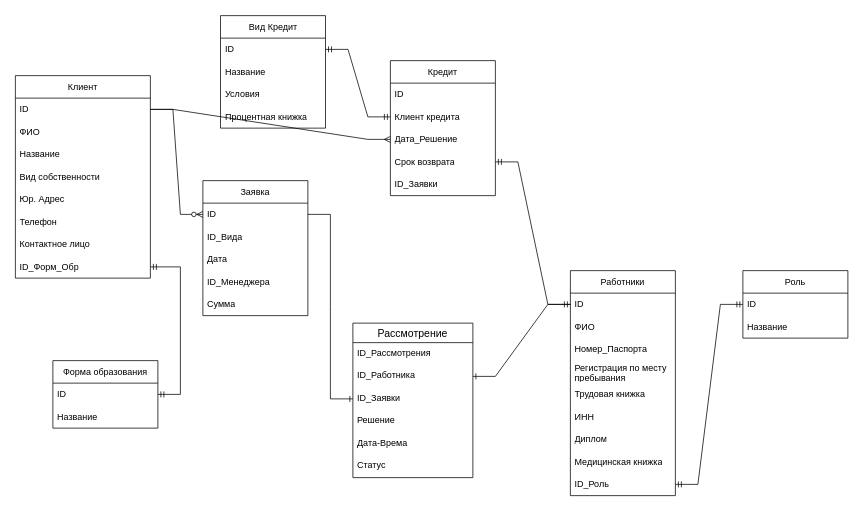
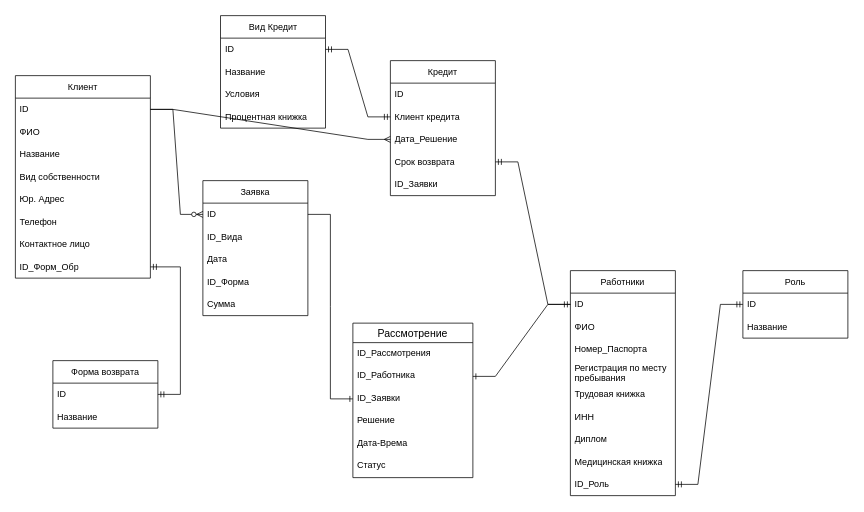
  <mxCell id="0" />
  <mxCell id="1" parent="0" />
  <mxCell id="2" value="Клиент" style="swimlane;fontStyle=0;childLayout=stackLayout;horizontal=1;startSize=30;horizontalStack=0;resizeParent=1;resizeParentMax=0;resizeLast=0;collapsible=1;marginBottom=0;whiteSpace=wrap;html=1;" parent="1" vertex="1"><mxGeometry x="20" y="100" width="180" height="270" as="geometry" /></mxCell>
  <mxCell id="3" value="ID" style="text;strokeColor=none;fillColor=none;align=left;verticalAlign=middle;spacingLeft=4;spacingRight=4;overflow=hidden;points=[[0,0.5],[1,0.5]];portConstraint=eastwest;rotatable=0;whiteSpace=wrap;html=1;" parent="2" vertex="1"><mxGeometry y="30" width="180" height="30" as="geometry" /></mxCell>
  <mxCell id="4" value="ФИО&lt;span style=&quot;white-space: pre;&quot;&gt;&#09;&lt;/span&gt;" style="text;strokeColor=none;fillColor=none;align=left;verticalAlign=middle;spacingLeft=4;spacingRight=4;overflow=hidden;points=[[0,0.5],[1,0.5]];portConstraint=eastwest;rotatable=0;whiteSpace=wrap;html=1;" parent="2" vertex="1"><mxGeometry y="60" width="180" height="30" as="geometry" /></mxCell>
  <mxCell id="5" value="Название" style="text;strokeColor=none;fillColor=none;align=left;verticalAlign=middle;spacingLeft=4;spacingRight=4;overflow=hidden;points=[[0,0.5],[1,0.5]];portConstraint=eastwest;rotatable=0;whiteSpace=wrap;html=1;" parent="2" vertex="1"><mxGeometry y="90" width="180" height="30" as="geometry" /></mxCell>
  <mxCell id="6" value="Вид собственности" style="text;strokeColor=none;fillColor=none;align=left;verticalAlign=middle;spacingLeft=4;spacingRight=4;overflow=hidden;points=[[0,0.5],[1,0.5]];portConstraint=eastwest;rotatable=0;whiteSpace=wrap;html=1;" parent="2" vertex="1"><mxGeometry y="120" width="180" height="30" as="geometry" /></mxCell>
  <mxCell id="7" value="Юр. Адрес" style="text;strokeColor=none;fillColor=none;align=left;verticalAlign=middle;spacingLeft=4;spacingRight=4;overflow=hidden;points=[[0,0.5],[1,0.5]];portConstraint=eastwest;rotatable=0;whiteSpace=wrap;html=1;" parent="2" vertex="1"><mxGeometry y="150" width="180" height="30" as="geometry" /></mxCell>
  <mxCell id="8" value="Телефон" style="text;strokeColor=none;fillColor=none;align=left;verticalAlign=middle;spacingLeft=4;spacingRight=4;overflow=hidden;points=[[0,0.5],[1,0.5]];portConstraint=eastwest;rotatable=0;whiteSpace=wrap;html=1;" parent="2" vertex="1"><mxGeometry y="180" width="180" height="30" as="geometry" /></mxCell>
  <mxCell id="9" value="Контактное лицо" style="text;strokeColor=none;fillColor=none;align=left;verticalAlign=middle;spacingLeft=4;spacingRight=4;overflow=hidden;points=[[0,0.5],[1,0.5]];portConstraint=eastwest;rotatable=0;whiteSpace=wrap;html=1;" parent="2" vertex="1"><mxGeometry y="210" width="180" height="30" as="geometry" /></mxCell>
  <mxCell id="10" value="ID_Форм_Обр" style="text;strokeColor=none;fillColor=none;align=left;verticalAlign=middle;spacingLeft=4;spacingRight=4;overflow=hidden;points=[[0,0.5],[1,0.5]];portConstraint=eastwest;rotatable=0;whiteSpace=wrap;html=1;" vertex="1" parent="2"><mxGeometry y="240" width="180" height="30" as="geometry" /></mxCell>
  <mxCell id="11" value="Вид Кредит" style="swimlane;fontStyle=0;childLayout=stackLayout;horizontal=1;startSize=30;horizontalStack=0;resizeParent=1;resizeParentMax=0;resizeLast=0;collapsible=1;marginBottom=0;whiteSpace=wrap;html=1;" parent="1" vertex="1"><mxGeometry x="293.5" width="140" height="150" as="geometry" y="20" /></mxCell>
  <mxCell id="12" value="ID" style="text;strokeColor=none;fillColor=none;align=left;verticalAlign=middle;spacingLeft=4;spacingRight=4;overflow=hidden;points=[[0,0.5],[1,0.5]];portConstraint=eastwest;rotatable=0;whiteSpace=wrap;html=1;" parent="11" vertex="1"><mxGeometry y="30" width="140" height="30" as="geometry" /></mxCell>
  <mxCell id="13" value="Название" style="text;strokeColor=none;fillColor=none;align=left;verticalAlign=middle;spacingLeft=4;spacingRight=4;overflow=hidden;points=[[0,0.5],[1,0.5]];portConstraint=eastwest;rotatable=0;whiteSpace=wrap;html=1;" parent="11" vertex="1"><mxGeometry y="60" width="140" height="30" as="geometry" /></mxCell>
  <mxCell id="14" value="Условия" style="text;strokeColor=none;fillColor=none;align=left;verticalAlign=middle;spacingLeft=4;spacingRight=4;overflow=hidden;points=[[0,0.5],[1,0.5]];portConstraint=eastwest;rotatable=0;whiteSpace=wrap;html=1;" parent="11" vertex="1"><mxGeometry y="90" width="140" height="30" as="geometry" /></mxCell>
  <mxCell id="15" value="Процентная книжка" style="text;strokeColor=none;fillColor=none;align=left;verticalAlign=middle;spacingLeft=4;spacingRight=4;overflow=hidden;points=[[0,0.5],[1,0.5]];portConstraint=eastwest;rotatable=0;whiteSpace=wrap;html=1;" parent="11" vertex="1"><mxGeometry y="120" width="140" height="30" as="geometry" /></mxCell>
  <mxCell id="16" value="Кредит" style="swimlane;fontStyle=0;childLayout=stackLayout;horizontal=1;startSize=30;horizontalStack=0;resizeParent=1;resizeParentMax=0;resizeLast=0;collapsible=1;marginBottom=0;whiteSpace=wrap;html=1;" parent="1" vertex="1"><mxGeometry x="520" y="80" width="140" height="180" as="geometry" /></mxCell>
  <mxCell id="17" value="ID" style="text;strokeColor=none;fillColor=none;align=left;verticalAlign=middle;spacingLeft=4;spacingRight=4;overflow=hidden;points=[[0,0.5],[1,0.5]];portConstraint=eastwest;rotatable=0;whiteSpace=wrap;html=1;" parent="16" vertex="1"><mxGeometry y="30" width="140" height="30" as="geometry" /></mxCell>
  <mxCell id="18" value="Клиент кредита" style="text;strokeColor=none;fillColor=none;align=left;verticalAlign=middle;spacingLeft=4;spacingRight=4;overflow=hidden;points=[[0,0.5],[1,0.5]];portConstraint=eastwest;rotatable=0;whiteSpace=wrap;html=1;" parent="16" vertex="1"><mxGeometry y="60" width="140" height="30" as="geometry" /></mxCell>
  <mxCell id="19" value="Дата_Решение" style="text;strokeColor=none;fillColor=none;align=left;verticalAlign=middle;spacingLeft=4;spacingRight=4;overflow=hidden;points=[[0,0.5],[1,0.5]];portConstraint=eastwest;rotatable=0;whiteSpace=wrap;html=1;" parent="16" vertex="1"><mxGeometry y="90" width="140" height="30" as="geometry" /></mxCell>
  <mxCell id="20" value="Срок возврата" style="text;strokeColor=none;fillColor=none;align=left;verticalAlign=middle;spacingLeft=4;spacingRight=4;overflow=hidden;points=[[0,0.5],[1,0.5]];portConstraint=eastwest;rotatable=0;whiteSpace=wrap;html=1;" parent="16" vertex="1"><mxGeometry y="120" width="140" height="30" as="geometry" /></mxCell>
  <mxCell id="21" value="ID_Заявки" style="text;strokeColor=none;fillColor=none;align=left;verticalAlign=middle;spacingLeft=4;spacingRight=4;overflow=hidden;points=[[0,0.5],[1,0.5]];portConstraint=eastwest;rotatable=0;whiteSpace=wrap;html=1;" vertex="1" parent="16"><mxGeometry y="150" width="140" height="30" as="geometry" /></mxCell>
  <mxCell id="22" value="Заявка" style="swimlane;fontStyle=0;childLayout=stackLayout;horizontal=1;startSize=30;horizontalStack=0;resizeParent=1;resizeParentMax=0;resizeLast=0;collapsible=1;marginBottom=0;whiteSpace=wrap;html=1;" parent="1" vertex="1"><mxGeometry x="270" y="240" width="140" height="180" as="geometry" /></mxCell>
  <mxCell id="23" value="ID" style="text;strokeColor=none;fillColor=none;align=left;verticalAlign=middle;spacingLeft=4;spacingRight=4;overflow=hidden;points=[[0,0.5],[1,0.5]];portConstraint=eastwest;rotatable=0;whiteSpace=wrap;html=1;" parent="22" vertex="1"><mxGeometry y="30" width="140" height="30" as="geometry" /></mxCell>
  <mxCell id="24" value="ID_Вида" style="text;strokeColor=none;fillColor=none;align=left;verticalAlign=middle;spacingLeft=4;spacingRight=4;overflow=hidden;points=[[0,0.5],[1,0.5]];portConstraint=eastwest;rotatable=0;whiteSpace=wrap;html=1;" vertex="1" parent="22"><mxGeometry y="60" width="140" height="30" as="geometry" /></mxCell>
  <mxCell id="25" value="Дата" style="text;strokeColor=none;fillColor=none;align=left;verticalAlign=middle;spacingLeft=4;spacingRight=4;overflow=hidden;points=[[0,0.5],[1,0.5]];portConstraint=eastwest;rotatable=0;whiteSpace=wrap;html=1;" vertex="1" parent="22"><mxGeometry y="90" width="140" height="30" as="geometry" /></mxCell>
- <mxCell id="26" value="ID_Менеджера" style="text;strokeColor=none;fillColor=none;align=left;verticalAlign=middle;spacingLeft=4;spacingRight=4;overflow=hidden;points=[[0,0.5],[1,0.5]];portConstraint=eastwest;rotatable=0;whiteSpace=wrap;html=1;" vertex="1" parent="22"><mxGeometry y="120" width="140" height="30" as="geometry" /></mxCell>
+ <mxCell id="26" value="ID_Форма" style="text;strokeColor=none;fillColor=none;align=left;verticalAlign=middle;spacingLeft=4;spacingRight=4;overflow=hidden;points=[[0,0.5],[1,0.5]];portConstraint=eastwest;rotatable=0;whiteSpace=wrap;html=1;" vertex="1" parent="22"><mxGeometry y="120" width="140" height="30" as="geometry" /></mxCell>
  <mxCell id="27" value="Сумма" style="text;strokeColor=none;fillColor=none;align=left;verticalAlign=middle;spacingLeft=4;spacingRight=4;overflow=hidden;points=[[0,0.5],[1,0.5]];portConstraint=eastwest;rotatable=0;whiteSpace=wrap;html=1;" vertex="1" parent="22"><mxGeometry y="150" width="140" height="30" as="geometry" /></mxCell>
  <mxCell id="28" value="Работники" style="swimlane;fontStyle=0;childLayout=stackLayout;horizontal=1;startSize=30;horizontalStack=0;resizeParent=1;resizeParentMax=0;resizeLast=0;collapsible=1;marginBottom=0;whiteSpace=wrap;html=1;" parent="1" vertex="1"><mxGeometry x="760" y="360" width="140" height="300" as="geometry" /></mxCell>
  <mxCell id="29" value="ID" style="text;strokeColor=none;fillColor=none;align=left;verticalAlign=middle;spacingLeft=4;spacingRight=4;overflow=hidden;points=[[0,0.5],[1,0.5]];portConstraint=eastwest;rotatable=0;whiteSpace=wrap;html=1;" parent="28" vertex="1"><mxGeometry y="30" width="140" height="30" as="geometry" /></mxCell>
  <mxCell id="30" value="ФИО" style="text;strokeColor=none;fillColor=none;align=left;verticalAlign=middle;spacingLeft=4;spacingRight=4;overflow=hidden;points=[[0,0.5],[1,0.5]];portConstraint=eastwest;rotatable=0;whiteSpace=wrap;html=1;" parent="28" vertex="1"><mxGeometry y="60" width="140" height="30" as="geometry" /></mxCell>
  <mxCell id="31" value="Номер_Паспорта" style="text;strokeColor=none;fillColor=none;align=left;verticalAlign=middle;spacingLeft=4;spacingRight=4;overflow=hidden;points=[[0,0.5],[1,0.5]];portConstraint=eastwest;rotatable=0;whiteSpace=wrap;html=1;" parent="28" vertex="1"><mxGeometry y="90" width="140" height="30" as="geometry" /></mxCell>
  <mxCell id="32" value="Регистрация по месту пребывания" style="text;strokeColor=none;fillColor=none;align=left;verticalAlign=middle;spacingLeft=4;spacingRight=4;overflow=hidden;points=[[0,0.5],[1,0.5]];portConstraint=eastwest;rotatable=0;whiteSpace=wrap;html=1;" parent="28" vertex="1"><mxGeometry y="120" width="140" height="30" as="geometry" /></mxCell>
  <mxCell id="33" value="Трудовая книжка" style="text;strokeColor=none;fillColor=none;align=left;verticalAlign=middle;spacingLeft=4;spacingRight=4;overflow=hidden;points=[[0,0.5],[1,0.5]];portConstraint=eastwest;rotatable=0;whiteSpace=wrap;html=1;" parent="28" vertex="1"><mxGeometry y="150" width="140" height="30" as="geometry" /></mxCell>
  <mxCell id="34" value="ИНН" style="text;strokeColor=none;fillColor=none;align=left;verticalAlign=middle;spacingLeft=4;spacingRight=4;overflow=hidden;points=[[0,0.5],[1,0.5]];portConstraint=eastwest;rotatable=0;whiteSpace=wrap;html=1;" parent="28" vertex="1"><mxGeometry y="180" width="140" height="30" as="geometry" /></mxCell>
  <mxCell id="35" value="Диплом" style="text;strokeColor=none;fillColor=none;align=left;verticalAlign=middle;spacingLeft=4;spacingRight=4;overflow=hidden;points=[[0,0.5],[1,0.5]];portConstraint=eastwest;rotatable=0;whiteSpace=wrap;html=1;" parent="28" vertex="1"><mxGeometry y="210" width="140" height="30" as="geometry" /></mxCell>
  <mxCell id="36" value="Медицинская книжка" style="text;strokeColor=none;fillColor=none;align=left;verticalAlign=middle;spacingLeft=4;spacingRight=4;overflow=hidden;points=[[0,0.5],[1,0.5]];portConstraint=eastwest;rotatable=0;whiteSpace=wrap;html=1;" parent="28" vertex="1"><mxGeometry y="240" width="140" height="30" as="geometry" /></mxCell>
  <mxCell id="37" value="ID_Роль" style="text;strokeColor=none;fillColor=none;align=left;verticalAlign=middle;spacingLeft=4;spacingRight=4;overflow=hidden;points=[[0,0.5],[1,0.5]];portConstraint=eastwest;rotatable=0;whiteSpace=wrap;html=1;" vertex="1" parent="28"><mxGeometry y="270" width="140" height="30" as="geometry" /></mxCell>
  <mxCell id="38" value="" style="edgeStyle=entityRelationEdgeStyle;fontSize=12;html=1;endArrow=ERmandOne;startArrow=ERmandOne;rounded=0;" parent="1" source="12" edge="1"><mxGeometry width="100" height="100" relative="1" as="geometry"><mxPoint x="440" y="260" as="sourcePoint" /><mxPoint x="520" y="155" as="targetPoint" /></mxGeometry></mxCell>
  <mxCell id="39" value="Рассмотрение" style="swimlane;fontStyle=0;childLayout=stackLayout;horizontal=1;startSize=26;horizontalStack=0;resizeParent=1;resizeParentMax=0;resizeLast=0;collapsible=1;marginBottom=0;align=center;fontSize=14;" parent="1" vertex="1"><mxGeometry x="470" y="430" width="160" height="206" as="geometry" /></mxCell>
  <mxCell id="40" value="ID_Рассмотрения" style="text;strokeColor=none;fillColor=none;spacingLeft=4;spacingRight=4;overflow=hidden;rotatable=0;points=[[0,0.5],[1,0.5]];portConstraint=eastwest;fontSize=12;" parent="39" vertex="1"><mxGeometry y="26" width="160" height="30" as="geometry" /></mxCell>
  <mxCell id="41" value="ID_Работника" style="text;strokeColor=none;fillColor=none;spacingLeft=4;spacingRight=4;overflow=hidden;rotatable=0;points=[[0,0.5],[1,0.5]];portConstraint=eastwest;fontSize=12;" parent="39" vertex="1"><mxGeometry y="56" width="160" height="30" as="geometry" /></mxCell>
  <mxCell id="42" value="ID_Заявки" style="text;strokeColor=none;fillColor=none;spacingLeft=4;spacingRight=4;overflow=hidden;rotatable=0;points=[[0,0.5],[1,0.5]];portConstraint=eastwest;fontSize=12;" parent="39" vertex="1"><mxGeometry y="86" width="160" height="30" as="geometry" /></mxCell>
  <mxCell id="43" value="Решение" style="text;strokeColor=none;fillColor=none;spacingLeft=4;spacingRight=4;overflow=hidden;rotatable=0;points=[[0,0.5],[1,0.5]];portConstraint=eastwest;fontSize=12;" parent="39" vertex="1"><mxGeometry y="116" width="160" height="30" as="geometry" /></mxCell>
  <mxCell id="44" value="Дата-Врема" style="text;strokeColor=none;fillColor=none;spacingLeft=4;spacingRight=4;overflow=hidden;rotatable=0;points=[[0,0.5],[1,0.5]];portConstraint=eastwest;fontSize=12;" vertex="1" parent="39"><mxGeometry y="146" width="160" height="30" as="geometry" /></mxCell>
  <mxCell id="45" value="Статус" style="text;strokeColor=none;fillColor=none;spacingLeft=4;spacingRight=4;overflow=hidden;rotatable=0;points=[[0,0.5],[1,0.5]];portConstraint=eastwest;fontSize=12;" vertex="1" parent="39"><mxGeometry y="176" width="160" height="30" as="geometry" /></mxCell>
  <mxCell id="46" value="" style="edgeStyle=entityRelationEdgeStyle;fontSize=12;html=1;endArrow=ERmandOne;startArrow=ERmandOne;rounded=0;" parent="1" target="29" edge="1"><mxGeometry width="100" height="100" relative="1" as="geometry"><mxPoint x="660" y="215" as="sourcePoint" /><mxPoint x="500" y="370" as="targetPoint" /></mxGeometry></mxCell>
  <mxCell id="47" value="" style="edgeStyle=entityRelationEdgeStyle;fontSize=12;html=1;endArrow=ERmany;rounded=0;exitX=1;exitY=0.5;exitDx=0;exitDy=0;" parent="1" source="3" edge="1"><mxGeometry width="100" height="100" relative="1" as="geometry"><mxPoint x="470" y="320" as="sourcePoint" /><mxPoint x="520" y="185" as="targetPoint" /></mxGeometry></mxCell>
  <mxCell id="48" value="" style="edgeStyle=entityRelationEdgeStyle;fontSize=12;html=1;endArrow=ERzeroToMany;endFill=1;rounded=0;" parent="1" source="3" target="23" edge="1"><mxGeometry width="100" height="100" relative="1" as="geometry"><mxPoint x="160" y="240" as="sourcePoint" /><mxPoint x="260" y="140" as="targetPoint" /></mxGeometry></mxCell>
  <mxCell id="49" value="" style="edgeStyle=entityRelationEdgeStyle;fontSize=12;html=1;endArrow=ERone;endFill=1;rounded=0;" parent="1" source="29" target="41" edge="1"><mxGeometry width="100" height="100" relative="1" as="geometry"><mxPoint x="450" y="700" as="sourcePoint" /><mxPoint x="550" y="600" as="targetPoint" /></mxGeometry></mxCell>
  <mxCell id="50" value="" style="edgeStyle=entityRelationEdgeStyle;fontSize=12;html=1;endArrow=ERone;endFill=1;rounded=0;" parent="1" source="23" target="42" edge="1"><mxGeometry width="100" height="100" relative="1" as="geometry"><mxPoint x="340" y="450" as="sourcePoint" /><mxPoint x="440" y="350" as="targetPoint" /></mxGeometry></mxCell>
  <mxCell id="51" value="Роль" style="swimlane;fontStyle=0;childLayout=stackLayout;horizontal=1;startSize=30;horizontalStack=0;resizeParent=1;resizeParentMax=0;resizeLast=0;collapsible=1;marginBottom=0;whiteSpace=wrap;html=1;" vertex="1" parent="1"><mxGeometry x="990" y="360" width="140" height="90" as="geometry" /></mxCell>
  <mxCell id="52" value="ID" style="text;strokeColor=none;fillColor=none;align=left;verticalAlign=middle;spacingLeft=4;spacingRight=4;overflow=hidden;points=[[0,0.5],[1,0.5]];portConstraint=eastwest;rotatable=0;whiteSpace=wrap;html=1;" vertex="1" parent="51"><mxGeometry y="30" width="140" height="30" as="geometry" /></mxCell>
  <mxCell id="53" value="Название" style="text;strokeColor=none;fillColor=none;align=left;verticalAlign=middle;spacingLeft=4;spacingRight=4;overflow=hidden;points=[[0,0.5],[1,0.5]];portConstraint=eastwest;rotatable=0;whiteSpace=wrap;html=1;" vertex="1" parent="51"><mxGeometry y="60" width="140" height="30" as="geometry" /></mxCell>
- <mxCell id="54" value="Форма образования" style="swimlane;fontStyle=0;childLayout=stackLayout;horizontal=1;startSize=30;horizontalStack=0;resizeParent=1;resizeParentMax=0;resizeLast=0;collapsible=1;marginBottom=0;whiteSpace=wrap;html=1;" vertex="1" parent="1"><mxGeometry x="70" y="480" width="140" height="90" as="geometry" /></mxCell>
+ <mxCell id="54" value="Форма возврата" style="swimlane;fontStyle=0;childLayout=stackLayout;horizontal=1;startSize=30;horizontalStack=0;resizeParent=1;resizeParentMax=0;resizeLast=0;collapsible=1;marginBottom=0;whiteSpace=wrap;html=1;" vertex="1" parent="1"><mxGeometry x="70" y="480" width="140" height="90" as="geometry" /></mxCell>
  <mxCell id="55" value="ID" style="text;strokeColor=none;fillColor=none;align=left;verticalAlign=middle;spacingLeft=4;spacingRight=4;overflow=hidden;points=[[0,0.5],[1,0.5]];portConstraint=eastwest;rotatable=0;whiteSpace=wrap;html=1;" vertex="1" parent="54"><mxGeometry y="30" width="140" height="30" as="geometry" /></mxCell>
  <mxCell id="56" value="Название" style="text;strokeColor=none;fillColor=none;align=left;verticalAlign=middle;spacingLeft=4;spacingRight=4;overflow=hidden;points=[[0,0.5],[1,0.5]];portConstraint=eastwest;rotatable=0;whiteSpace=wrap;html=1;" vertex="1" parent="54"><mxGeometry y="60" width="140" height="30" as="geometry" /></mxCell>
  <mxCell id="57" value="" style="edgeStyle=entityRelationEdgeStyle;fontSize=12;html=1;endArrow=ERmandOne;startArrow=ERmandOne;rounded=0;entryX=1;entryY=0.5;entryDx=0;entryDy=0;" edge="1" parent="1" source="55" target="10"><mxGeometry width="100" height="100" relative="1" as="geometry"><mxPoint x="140" y="520" as="sourcePoint" /><mxPoint x="240" y="420" as="targetPoint" /></mxGeometry></mxCell>
  <mxCell id="58" value="" style="edgeStyle=entityRelationEdgeStyle;fontSize=12;html=1;endArrow=ERmandOne;startArrow=ERmandOne;rounded=0;exitX=1;exitY=0.5;exitDx=0;exitDy=0;" edge="1" parent="1" source="37" target="52"><mxGeometry width="100" height="100" relative="1" as="geometry"><mxPoint x="1050" y="860" as="sourcePoint" /><mxPoint x="1150" y="760" as="targetPoint" /></mxGeometry></mxCell>
